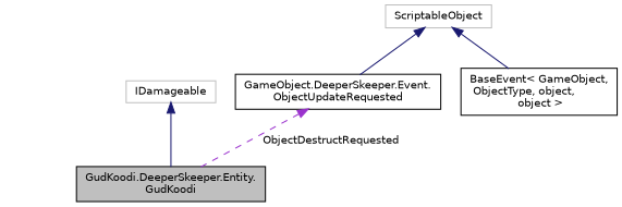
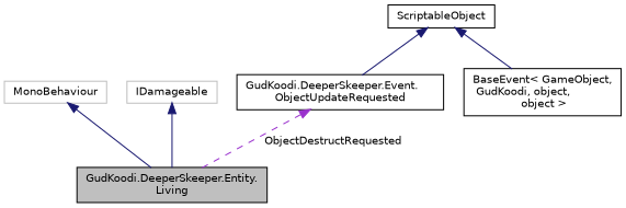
  digraph {
    node [color=black fillcolor=white fontname=Helvetica fontsize=10 shape=record style=filled]
    edge [color=midnightblue dir=back fontname=Helvetica fontsize=10 labelfontname=Helvetica labelfontsize=10 style=solid]
-   n1 [fillcolor=grey75 fontcolor=black height=0.2 label="GudKoodi.DeeperSkeeper.Entity.\lGudKoodi" width=0.4]
+   n1 [fillcolor=grey75 fontcolor=black height=0.2 label="GudKoodi.DeeperSkeeper.Entity.\lLiving" width=0.4]
+   n2 [color=grey75 height=0.2 label=MonoBehaviour width=0.4]
    n3 [color=grey75 height=0.2 label=IDamageable width=0.4]
-   n4 [height=0.2 label="GameObject.DeeperSkeeper.Event.\lObjectUpdateRequested" width=0.4]
-   n5 [height=0.2 label="BaseEvent\< GameObject,\l ObjectType, object,\l object \>" width=0.4]
-   n6 [color=grey75 height=0.2 label=ScriptableObject width=0.4]
+   n4 [height=0.2 label="GudKoodi.DeeperSkeeper.Event.\lObjectUpdateRequested" width=0.4]
+   n5 [height=0.2 label="BaseEvent\< GameObject,\l GudKoodi, object,\l object \>" width=0.4]
+   n6 [height=0.2 label=ScriptableObject width=0.4]
+   n2 -> n1
    n3 -> n1
    n4 -> n1 [color=darkorchid3 label=" ObjectDestructRequested" style=dashed]
    n6 -> n4
    n6 -> n5
  }
